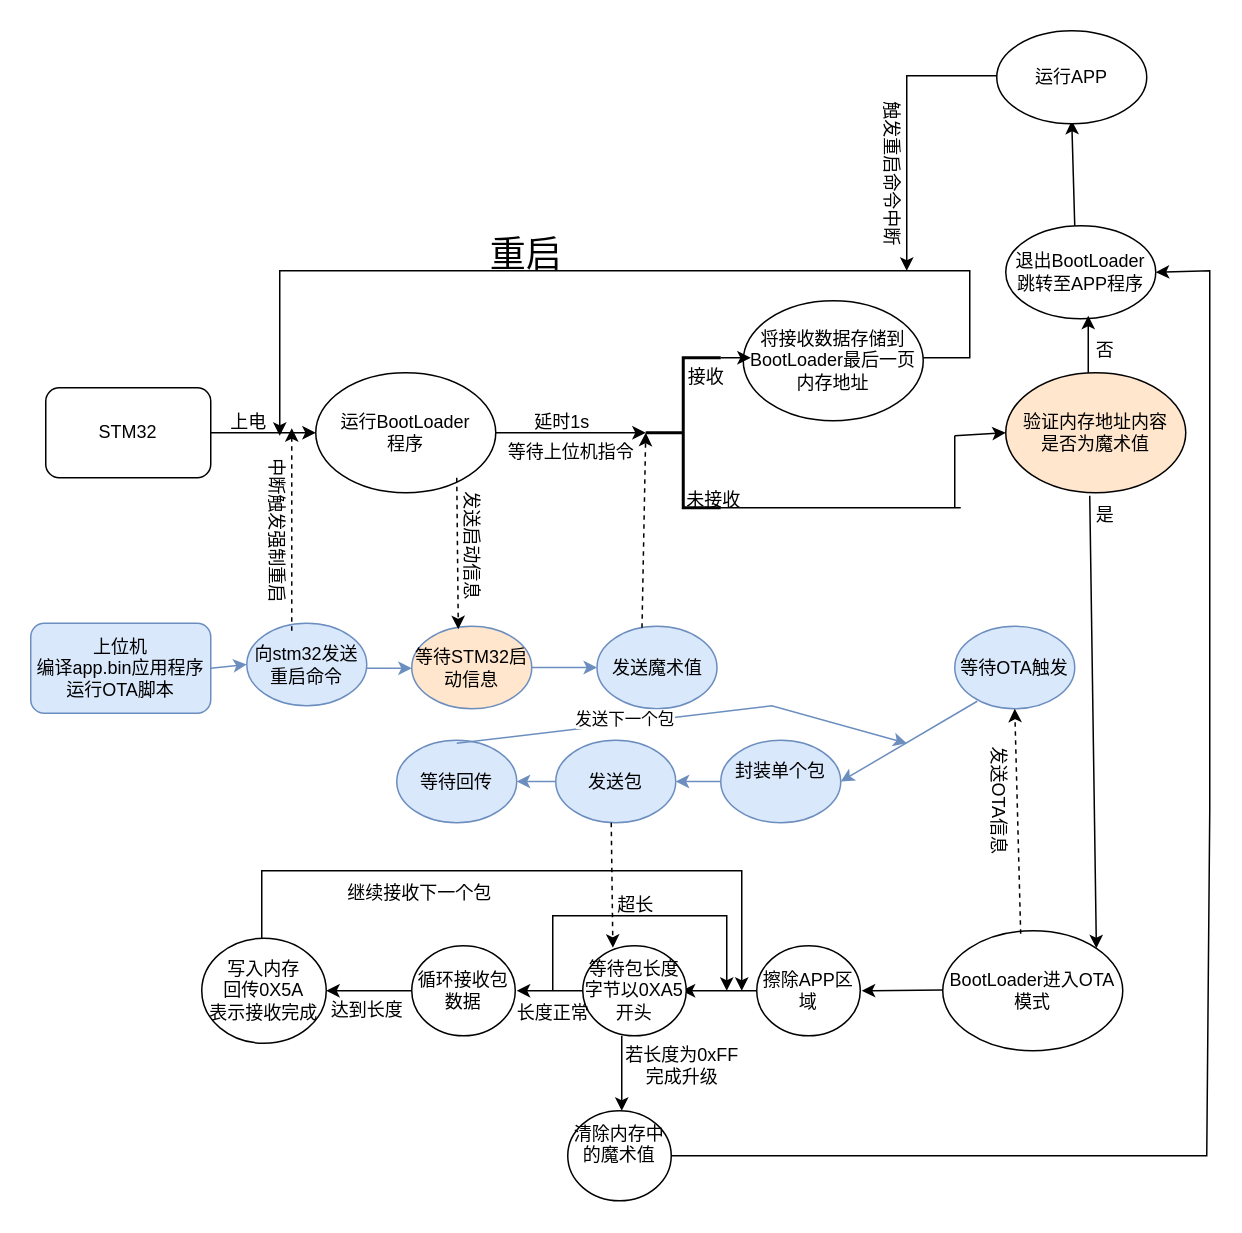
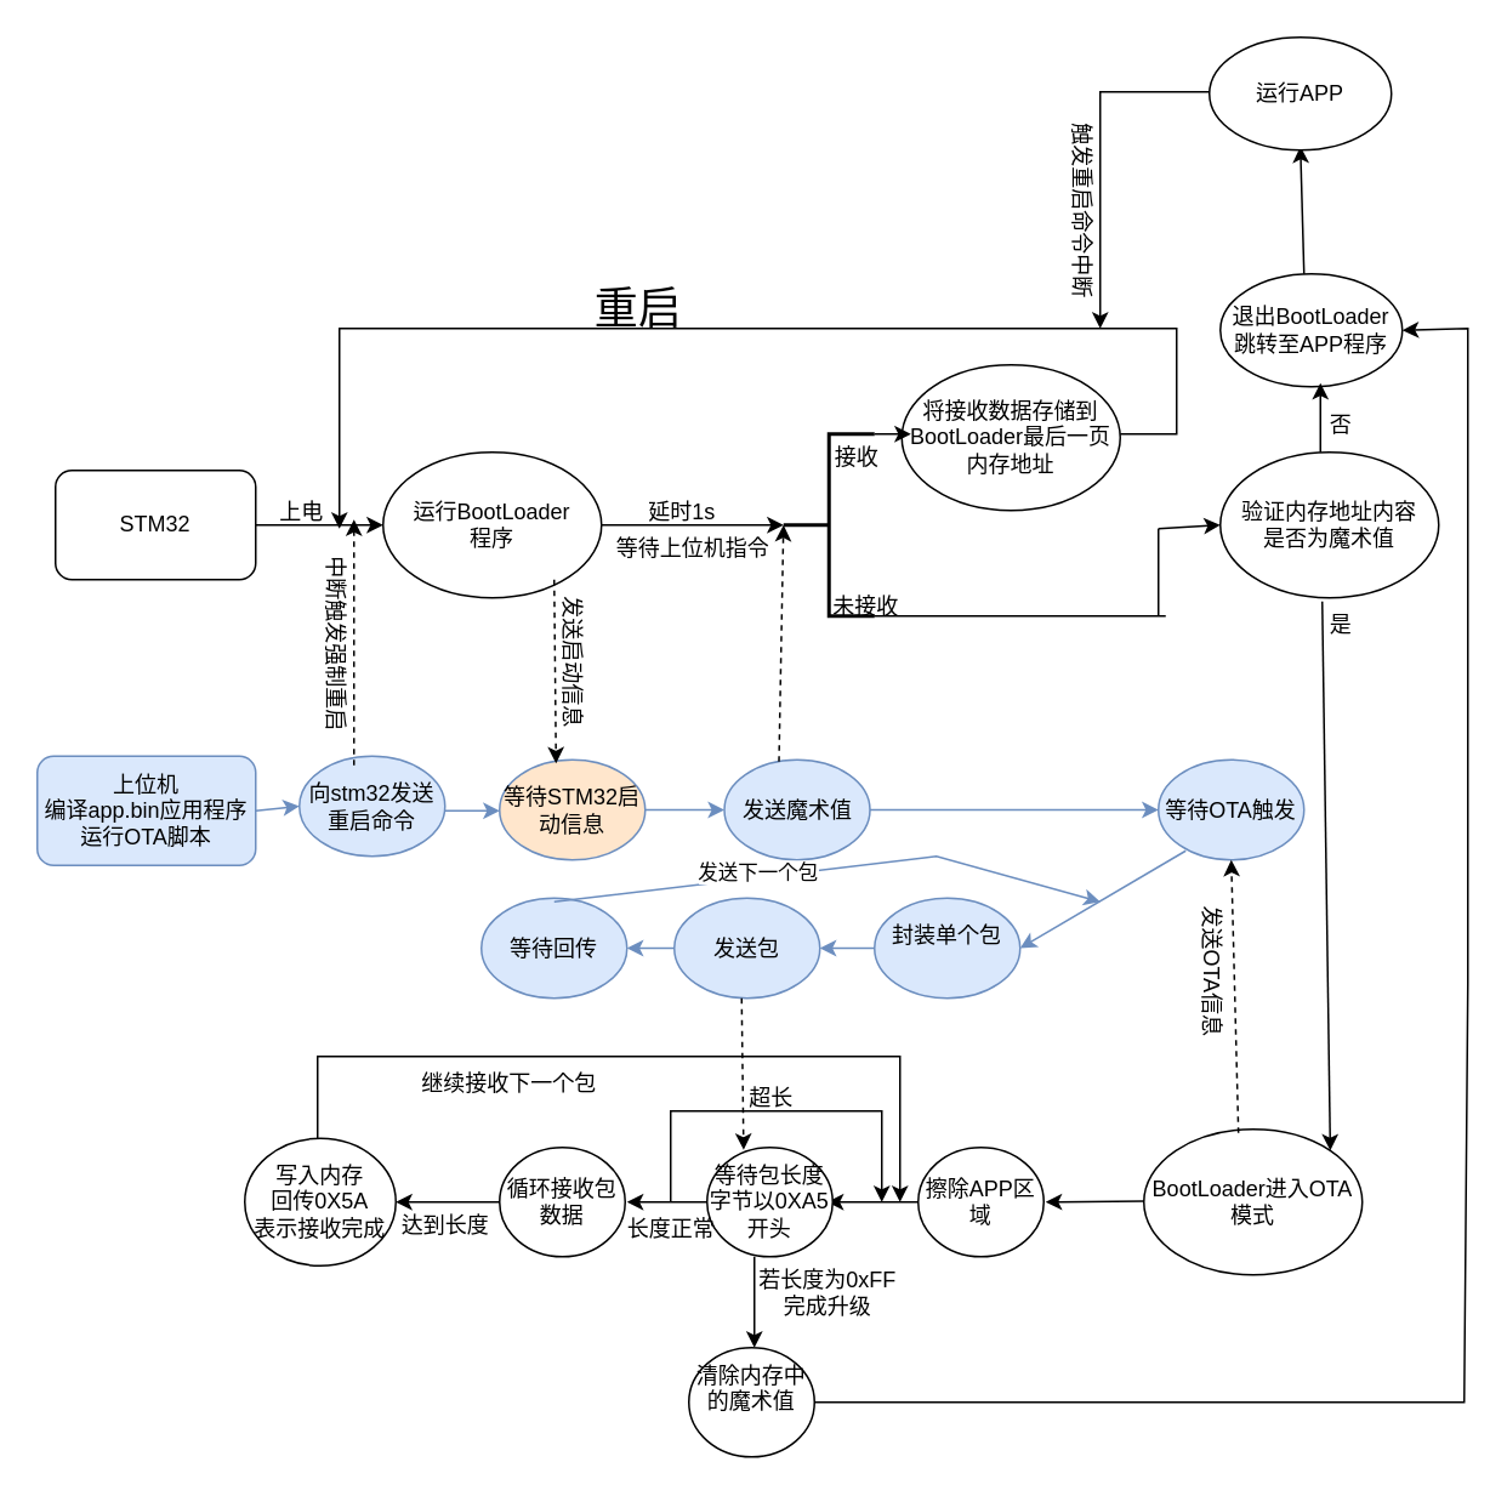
  <mxCell id="0" />
  <mxCell id="1" parent="0" />
  <mxCell id="2" style="edgeStyle=orthogonalEdgeStyle;rounded=0;orthogonalLoop=1;jettySize=auto;html=1;" parent="1" source="3" edge="1"><mxGeometry relative="1" as="geometry"><mxPoint x="210" y="288" as="targetPoint" /></mxGeometry></mxCell>
  <mxCell id="3" value="STM32" style="rounded=1;whiteSpace=wrap;html=1;" parent="1" vertex="1"><mxGeometry x="30" y="258" width="110" height="60" as="geometry" /></mxCell>
  <mxCell id="4" value="上电" style="text;html=1;align=center;verticalAlign=middle;resizable=0;points=[];autosize=1;strokeColor=none;fillColor=none;" parent="1" vertex="1"><mxGeometry x="140" y="266" width="50" height="30" as="geometry" /></mxCell>
  <mxCell id="5" style="edgeStyle=orthogonalEdgeStyle;rounded=0;orthogonalLoop=1;jettySize=auto;html=1;" parent="1" source="6" edge="1"><mxGeometry relative="1" as="geometry"><mxPoint x="430" y="288" as="targetPoint" /></mxGeometry></mxCell>
  <mxCell id="6" value="运行BootLoader&lt;div&gt;程序&lt;/div&gt;" style="ellipse;whiteSpace=wrap;html=1;" parent="1" vertex="1"><mxGeometry x="210" y="248" width="120" height="80" as="geometry" /></mxCell>
  <mxCell id="7" value="延时1s" style="text;html=1;align=center;verticalAlign=middle;resizable=0;points=[];autosize=1;strokeColor=none;fillColor=none;" parent="1" vertex="1"><mxGeometry x="344" y="266" width="60" height="30" as="geometry" /></mxCell>
  <mxCell id="8" value="等待上位机指令" style="text;html=1;align=center;verticalAlign=middle;resizable=0;points=[];autosize=1;strokeColor=none;fillColor=none;" parent="1" vertex="1"><mxGeometry x="325" y="286" width="110" height="30" as="geometry" /></mxCell>
  <mxCell id="9" value="" style="strokeWidth=2;html=1;shape=mxgraph.flowchart.annotation_2;align=left;labelPosition=right;pointerEvents=1;" parent="1" vertex="1"><mxGeometry x="430" y="238" width="50" height="100" as="geometry" /></mxCell>
  <mxCell id="10" value="接收" style="text;html=1;align=center;verticalAlign=middle;resizable=0;points=[];autosize=1;strokeColor=none;fillColor=none;" parent="1" vertex="1"><mxGeometry x="445" y="236" width="50" height="30" as="geometry" /></mxCell>
  <mxCell id="11" value="未接收" style="text;html=1;align=center;verticalAlign=middle;resizable=0;points=[];autosize=1;strokeColor=none;fillColor=none;" parent="1" vertex="1"><mxGeometry x="445" y="318" width="60" height="30" as="geometry" /></mxCell>
  <mxCell id="12" value="&lt;div&gt;&lt;br&gt;&lt;/div&gt;&lt;div&gt;退出BootLoader&lt;/div&gt;跳转至APP程序&lt;div&gt;&lt;br&gt;&lt;/div&gt;" style="ellipse;whiteSpace=wrap;html=1;" parent="1" vertex="1"><mxGeometry x="670" y="150" width="100" height="62" as="geometry" /></mxCell>
  <mxCell id="13" value="将接收数据存储到&lt;div&gt;BootLoader最后一页&lt;/div&gt;&lt;div&gt;内存地址&lt;/div&gt;" style="ellipse;whiteSpace=wrap;html=1;" parent="1" vertex="1"><mxGeometry x="495" y="200" width="120" height="80" as="geometry" /></mxCell>
  <mxCell id="14" value="" style="endArrow=classic;html=1;rounded=0;" parent="1" edge="1"><mxGeometry width="50" height="50" relative="1" as="geometry"><mxPoint x="480" y="238" as="sourcePoint" /><mxPoint x="500" y="238" as="targetPoint" /></mxGeometry></mxCell>
- <mxCell id="15" value="验证内存地址内容&lt;div&gt;是否为魔术值&lt;/div&gt;" style="ellipse;whiteSpace=wrap;html=1;fillColor=#ffe6cc;" parent="1" vertex="1"><mxGeometry x="670" y="248" width="120" height="80" as="geometry" /></mxCell>
+ <mxCell id="15" value="验证内存地址内容&lt;div&gt;是否为魔术值&lt;/div&gt;" style="ellipse;whiteSpace=wrap;html=1;" parent="1" vertex="1"><mxGeometry x="670" y="248" width="120" height="80" as="geometry" /></mxCell>
  <mxCell id="16" value="" style="endArrow=none;html=1;rounded=0;" parent="1" edge="1"><mxGeometry width="50" height="50" relative="1" as="geometry"><mxPoint x="480" y="338" as="sourcePoint" /><mxPoint x="640" y="338" as="targetPoint" /></mxGeometry></mxCell>
  <mxCell id="17" value="" style="endArrow=classic;html=1;rounded=0;" parent="1" edge="1"><mxGeometry width="50" height="50" relative="1" as="geometry"><mxPoint x="636" y="290" as="sourcePoint" /><mxPoint x="670" y="288" as="targetPoint" /></mxGeometry></mxCell>
  <mxCell id="18" value="否" style="text;html=1;align=center;verticalAlign=middle;resizable=0;points=[];autosize=1;strokeColor=none;fillColor=none;" parent="1" vertex="1"><mxGeometry x="716" y="218" width="40" height="30" as="geometry" /></mxCell>
  <mxCell id="19" value="" style="endArrow=classic;html=1;rounded=0;" parent="1" edge="1"><mxGeometry width="50" height="50" relative="1" as="geometry"><mxPoint x="725" y="248" as="sourcePoint" /><mxPoint x="725" y="210" as="targetPoint" /></mxGeometry></mxCell>
  <mxCell id="20" value="" style="endArrow=classic;html=1;rounded=0;entryX=1;entryY=0;entryDx=0;entryDy=0;" parent="1" edge="1" target="22"><mxGeometry width="50" height="50" relative="1" as="geometry"><mxPoint x="726" y="330" as="sourcePoint" /><mxPoint x="726" y="390" as="targetPoint" /></mxGeometry></mxCell>
  <mxCell id="21" value="是" style="text;html=1;align=center;verticalAlign=middle;resizable=0;points=[];autosize=1;strokeColor=none;fillColor=none;" parent="1" vertex="1"><mxGeometry x="716" y="328" width="40" height="30" as="geometry" /></mxCell>
  <mxCell id="22" value="BootLoader进入OTA模式" style="ellipse;whiteSpace=wrap;html=1;" parent="1" vertex="1"><mxGeometry x="628" y="620" width="120" height="80" as="geometry" /></mxCell>
  <mxCell id="23" value="" style="endArrow=none;html=1;rounded=0;" parent="1" edge="1"><mxGeometry width="50" height="50" relative="1" as="geometry"><mxPoint x="636" y="338" as="sourcePoint" /><mxPoint x="636" y="290" as="targetPoint" /></mxGeometry></mxCell>
  <mxCell id="24" value="" style="endArrow=classic;html=1;rounded=0;" parent="1" edge="1"><mxGeometry width="50" height="50" relative="1" as="geometry"><mxPoint x="615" y="238" as="sourcePoint" /><mxPoint x="186" y="290" as="targetPoint" /><Array as="points"><mxPoint x="646" y="238" /><mxPoint x="646" y="180" /><mxPoint x="186" y="180" /></Array></mxGeometry></mxCell>
  <mxCell id="25" value="&lt;font style=&quot;font-size: 24px;&quot;&gt;重启&lt;/font&gt;" style="text;html=1;align=center;verticalAlign=middle;resizable=0;points=[];autosize=1;strokeColor=none;fillColor=none;" parent="1" vertex="1"><mxGeometry x="315" y="150" width="70" height="40" as="geometry" /></mxCell>
  <mxCell id="26" value="" style="endArrow=classic;html=1;rounded=0;" parent="1" edge="1"><mxGeometry width="50" height="50" relative="1" as="geometry"><mxPoint x="628" y="659.5" as="sourcePoint" /><mxPoint x="574" y="660" as="targetPoint" /></mxGeometry></mxCell>
  <mxCell id="27" value="擦除APP区域" style="ellipse;whiteSpace=wrap;html=1;" parent="1" vertex="1"><mxGeometry x="504" y="630" width="69" height="60" as="geometry" /></mxCell>
  <mxCell id="28" value="" style="endArrow=classic;html=1;rounded=0;" parent="1" edge="1"><mxGeometry width="50" height="50" relative="1" as="geometry"><mxPoint x="504" y="660" as="sourcePoint" /><mxPoint x="454" y="660" as="targetPoint" /></mxGeometry></mxCell>
  <mxCell id="29" value="等待包长度字节以0XA5开头" style="ellipse;whiteSpace=wrap;html=1;" parent="1" vertex="1"><mxGeometry x="388" y="630" width="69" height="60" as="geometry" /></mxCell>
  <mxCell id="30" value="" style="endArrow=classic;html=1;rounded=0;" parent="1" edge="1"><mxGeometry width="50" height="50" relative="1" as="geometry"><mxPoint x="388" y="660" as="sourcePoint" /><mxPoint x="344" y="660" as="targetPoint" /></mxGeometry></mxCell>
  <mxCell id="31" value="" style="endArrow=classic;html=1;rounded=0;" parent="1" edge="1"><mxGeometry width="50" height="50" relative="1" as="geometry"><mxPoint x="368" y="660" as="sourcePoint" /><mxPoint x="484" y="660" as="targetPoint" /><Array as="points"><mxPoint x="368" y="610" /><mxPoint x="484" y="610" /></Array></mxGeometry></mxCell>
  <mxCell id="32" value="超长" style="text;html=1;align=center;verticalAlign=middle;resizable=0;points=[];autosize=1;strokeColor=none;fillColor=none;" parent="1" vertex="1"><mxGeometry x="397.5" y="588" width="50" height="30" as="geometry" /></mxCell>
  <mxCell id="33" value="" style="edgeStyle=orthogonalEdgeStyle;rounded=0;orthogonalLoop=1;jettySize=auto;html=1;" parent="1" source="34" target="39" edge="1"><mxGeometry relative="1" as="geometry" /></mxCell>
  <mxCell id="34" value="循环接收包数据" style="ellipse;whiteSpace=wrap;html=1;" parent="1" vertex="1"><mxGeometry x="274" y="630" width="69" height="60" as="geometry" /></mxCell>
  <mxCell id="35" value="" style="endArrow=classic;html=1;rounded=0;" parent="1" edge="1"><mxGeometry width="50" height="50" relative="1" as="geometry"><mxPoint x="414" y="690" as="sourcePoint" /><mxPoint x="414" y="740" as="targetPoint" /></mxGeometry></mxCell>
  <mxCell id="36" value="若长度为0xFF&lt;div&gt;完成升级&lt;/div&gt;" style="text;html=1;align=center;verticalAlign=middle;resizable=0;points=[];autosize=1;strokeColor=none;fillColor=none;" parent="1" vertex="1"><mxGeometry x="404" y="690" width="100" height="40" as="geometry" /></mxCell>
  <mxCell id="37" value="清除内存中的魔术值&lt;div&gt;&lt;br&gt;&lt;/div&gt;" style="ellipse;whiteSpace=wrap;html=1;" parent="1" vertex="1"><mxGeometry x="378" y="740" width="69" height="60" as="geometry" /></mxCell>
  <mxCell id="38" value="" style="endArrow=classic;html=1;rounded=0;" parent="1" edge="1"><mxGeometry width="50" height="50" relative="1" as="geometry"><mxPoint x="234" y="660" as="sourcePoint" /><mxPoint x="234" y="660" as="targetPoint" /></mxGeometry></mxCell>
  <mxCell id="39" value="写入内存&lt;div&gt;回传0X5A&lt;/div&gt;&lt;div&gt;表示接收完成&lt;/div&gt;" style="ellipse;whiteSpace=wrap;html=1;" parent="1" vertex="1"><mxGeometry x="134" y="625" width="83" height="70" as="geometry" /></mxCell>
  <mxCell id="40" value="" style="endArrow=classic;html=1;rounded=0;" parent="1" edge="1"><mxGeometry width="50" height="50" relative="1" as="geometry"><mxPoint x="274" y="660" as="sourcePoint" /><mxPoint x="274" y="660" as="targetPoint" /></mxGeometry></mxCell>
  <mxCell id="41" value="达到长度" style="text;html=1;align=center;verticalAlign=middle;resizable=0;points=[];autosize=1;strokeColor=none;fillColor=none;" parent="1" vertex="1"><mxGeometry x="209" y="658" width="70" height="30" as="geometry" /></mxCell>
  <mxCell id="42" value="" style="endArrow=classic;html=1;rounded=0;" parent="1" edge="1"><mxGeometry width="50" height="50" relative="1" as="geometry"><mxPoint x="174" y="625" as="sourcePoint" /><mxPoint x="494" y="660" as="targetPoint" /><Array as="points"><mxPoint x="174" y="580" /><mxPoint x="494" y="580" /></Array></mxGeometry></mxCell>
  <mxCell id="43" value="继续接收下一个包" style="text;html=1;align=center;verticalAlign=middle;resizable=0;points=[];autosize=1;strokeColor=none;fillColor=none;" parent="1" vertex="1"><mxGeometry x="219" y="580" width="120" height="30" as="geometry" /></mxCell>
  <mxCell id="44" value="长度正常" style="text;html=1;align=center;verticalAlign=middle;resizable=0;points=[];autosize=1;strokeColor=none;fillColor=none;" parent="1" vertex="1"><mxGeometry x="333" y="660" width="70" height="30" as="geometry" /></mxCell>
  <mxCell id="45" value="" style="endArrow=classic;html=1;rounded=0;entryX=1;entryY=0.5;entryDx=0;entryDy=0;exitX=1;exitY=0.5;exitDx=0;exitDy=0;" parent="1" target="12" edge="1" source="37"><mxGeometry width="50" height="50" relative="1" as="geometry"><mxPoint x="499" y="540" as="sourcePoint" /><mxPoint x="549" y="490" as="targetPoint" /><Array as="points"><mxPoint x="804" y="770" /><mxPoint x="806" y="540" /><mxPoint x="806" y="180" /></Array></mxGeometry></mxCell>
  <mxCell id="46" value="" style="endArrow=classic;html=1;rounded=0;" edge="1" parent="1"><mxGeometry width="50" height="50" relative="1" as="geometry"><mxPoint x="716" y="150" as="sourcePoint" /><mxPoint x="714" y="80" as="targetPoint" /></mxGeometry></mxCell>
  <mxCell id="47" value="&lt;div&gt;运行APP&lt;/div&gt;" style="ellipse;whiteSpace=wrap;html=1;" vertex="1" parent="1"><mxGeometry x="664" y="20" width="100" height="62" as="geometry" /></mxCell>
  <mxCell id="48" value="" style="endArrow=classic;html=1;rounded=0;" edge="1" parent="1"><mxGeometry width="50" height="50" relative="1" as="geometry"><mxPoint x="664" y="50" as="sourcePoint" /><mxPoint x="604" y="180" as="targetPoint" /><Array as="points"><mxPoint x="604" y="50" /></Array></mxGeometry></mxCell>
  <mxCell id="49" value="触发重启命令中断" style="text;html=1;align=center;verticalAlign=middle;resizable=0;points=[];autosize=1;strokeColor=none;fillColor=none;rotation=90;" vertex="1" parent="1"><mxGeometry x="534" y="100" width="120" height="30" as="geometry" /></mxCell>
  <mxCell id="50" value="上位机&lt;div&gt;编译app.&lt;span style=&quot;background-color: transparent; color: light-dark(rgb(0, 0, 0), rgb(255, 255, 255));&quot;&gt;bin&lt;/span&gt;&lt;span style=&quot;background-color: transparent; color: light-dark(rgb(0, 0, 0), rgb(255, 255, 255));&quot;&gt;应用程序&lt;/span&gt;&lt;/div&gt;&lt;div&gt;&lt;span style=&quot;background-color: transparent; color: light-dark(rgb(0, 0, 0), rgb(255, 255, 255));&quot;&gt;运行OTA脚本&lt;/span&gt;&lt;/div&gt;" style="rounded=1;whiteSpace=wrap;html=1;fillColor=#dae8fc;strokeColor=#6c8ebf;" vertex="1" parent="1"><mxGeometry x="20" y="415" width="120" height="60" as="geometry" /></mxCell>
  <mxCell id="51" value="" style="endArrow=classic;html=1;rounded=0;fillColor=#dae8fc;strokeColor=#6c8ebf;entryX=0;entryY=0.5;entryDx=0;entryDy=0;" edge="1" parent="1" target="52"><mxGeometry width="50" height="50" relative="1" as="geometry"><mxPoint x="140" y="445" as="sourcePoint" /><mxPoint x="164" y="450" as="targetPoint" /></mxGeometry></mxCell>
  <mxCell id="52" value="向stm32发送重启命令" style="ellipse;whiteSpace=wrap;html=1;fillColor=#dae8fc;strokeColor=#6c8ebf;" vertex="1" parent="1"><mxGeometry x="164" y="415" width="80" height="55" as="geometry" /></mxCell>
  <mxCell id="53" value="" style="endArrow=classic;html=1;rounded=0;entryX=1.08;entryY=0.633;entryDx=0;entryDy=0;entryPerimeter=0;dashed=1;" edge="1" parent="1" target="4"><mxGeometry width="50" height="50" relative="1" as="geometry"><mxPoint x="194" y="420" as="sourcePoint" /><mxPoint x="244" y="370" as="targetPoint" /></mxGeometry></mxCell>
  <mxCell id="54" value="中断触发强制重启" style="text;html=1;align=center;verticalAlign=middle;resizable=0;points=[];autosize=1;strokeColor=none;fillColor=none;rotation=90;" vertex="1" parent="1"><mxGeometry x="124" y="338" width="120" height="30" as="geometry" /></mxCell>
  <mxCell id="55" value="" style="endArrow=classic;html=1;rounded=0;fillColor=#dae8fc;strokeColor=#6c8ebf;" edge="1" parent="1"><mxGeometry width="50" height="50" relative="1" as="geometry"><mxPoint x="244" y="445" as="sourcePoint" /><mxPoint x="274" y="445" as="targetPoint" /></mxGeometry></mxCell>
  <mxCell id="56" value="" style="edgeStyle=orthogonalEdgeStyle;rounded=0;orthogonalLoop=1;jettySize=auto;html=1;fillColor=#dae8fc;strokeColor=#6c8ebf;" edge="1" parent="1" source="57" target="61"><mxGeometry relative="1" as="geometry" /></mxCell>
  <mxCell id="57" value="等待STM32启动信息" style="ellipse;whiteSpace=wrap;html=1;fillColor=#ffe6cc;strokeColor=#6c8ebf;" vertex="1" parent="1"><mxGeometry x="274" y="417" width="80" height="55" as="geometry" /></mxCell>
  <mxCell id="58" value="" style="endArrow=classic;html=1;rounded=0;entryX=0.388;entryY=0.036;entryDx=0;entryDy=0;entryPerimeter=0;dashed=1;" edge="1" parent="1" target="57"><mxGeometry width="50" height="50" relative="1" as="geometry"><mxPoint x="304" y="318" as="sourcePoint" /><mxPoint x="354" y="268" as="targetPoint" /></mxGeometry></mxCell>
  <mxCell id="59" value="发送启动信息" style="text;html=1;align=center;verticalAlign=middle;resizable=0;points=[];autosize=1;strokeColor=none;fillColor=none;rotation=90;" vertex="1" parent="1"><mxGeometry x="264" y="348" width="100" height="30" as="geometry" /></mxCell>
+ <mxCell id="60" value="" style="edgeStyle=orthogonalEdgeStyle;rounded=0;orthogonalLoop=1;jettySize=auto;html=1;fillColor=#dae8fc;strokeColor=#6c8ebf;" edge="1" parent="1" source="61" target="63"><mxGeometry relative="1" as="geometry" /></mxCell>
  <mxCell id="61" value="发送魔术值" style="ellipse;whiteSpace=wrap;html=1;fillColor=#dae8fc;strokeColor=#6c8ebf;" vertex="1" parent="1"><mxGeometry x="397.5" y="417" width="80" height="55" as="geometry" /></mxCell>
  <mxCell id="62" value="" style="endArrow=classic;html=1;rounded=0;entryX=0;entryY=0.5;entryDx=0;entryDy=0;entryPerimeter=0;dashed=1;" edge="1" parent="1" target="9"><mxGeometry width="50" height="50" relative="1" as="geometry"><mxPoint x="427.5" y="418" as="sourcePoint" /><mxPoint x="477.5" y="368" as="targetPoint" /></mxGeometry></mxCell>
  <mxCell id="63" value="等待OTA触发" style="ellipse;whiteSpace=wrap;html=1;fillColor=#dae8fc;strokeColor=#6c8ebf;" vertex="1" parent="1"><mxGeometry x="636" y="417" width="80" height="55" as="geometry" /></mxCell>
  <mxCell id="64" value="" style="endArrow=classic;html=1;rounded=0;entryX=0.5;entryY=1;entryDx=0;entryDy=0;dashed=1;exitX=0.433;exitY=0.025;exitDx=0;exitDy=0;exitPerimeter=0;" edge="1" parent="1" source="22" target="63"><mxGeometry width="50" height="50" relative="1" as="geometry"><mxPoint x="674" y="620" as="sourcePoint" /><mxPoint x="724" y="570" as="targetPoint" /></mxGeometry></mxCell>
  <mxCell id="65" value="发送OTA信息" style="text;html=1;align=center;verticalAlign=middle;resizable=0;points=[];autosize=1;strokeColor=none;fillColor=none;rotation=90;" vertex="1" parent="1"><mxGeometry x="615" y="518" width="100" height="30" as="geometry" /></mxCell>
  <mxCell id="66" value="封装单个包&lt;div&gt;&lt;br&gt;&lt;/div&gt;" style="ellipse;whiteSpace=wrap;html=1;fillColor=#dae8fc;strokeColor=#6c8ebf;gradientColor=none;" vertex="1" parent="1"><mxGeometry x="480" y="493" width="80" height="55" as="geometry" /></mxCell>
  <mxCell id="67" value="" style="endArrow=classic;html=1;rounded=0;entryX=1;entryY=0.5;entryDx=0;entryDy=0;fillColor=#dae8fc;strokeColor=#6c8ebf;" edge="1" parent="1" target="66"><mxGeometry width="50" height="50" relative="1" as="geometry"><mxPoint x="651" y="467" as="sourcePoint" /><mxPoint x="701" y="417" as="targetPoint" /></mxGeometry></mxCell>
  <mxCell id="68" value="" style="edgeStyle=orthogonalEdgeStyle;rounded=0;orthogonalLoop=1;jettySize=auto;html=1;fillColor=#dae8fc;strokeColor=#6c8ebf;" edge="1" parent="1" source="69" target="72"><mxGeometry relative="1" as="geometry" /></mxCell>
  <mxCell id="69" value="&lt;div&gt;发送包&lt;/div&gt;" style="ellipse;whiteSpace=wrap;html=1;fillColor=#dae8fc;strokeColor=#6c8ebf;gradientColor=none;" vertex="1" parent="1"><mxGeometry x="370" y="493" width="80" height="55" as="geometry" /></mxCell>
  <mxCell id="70" value="" style="endArrow=classic;html=1;rounded=0;entryX=1;entryY=0.5;entryDx=0;entryDy=0;fillColor=#dae8fc;strokeColor=#6c8ebf;exitX=0;exitY=0.5;exitDx=0;exitDy=0;" edge="1" parent="1" source="66" target="69"><mxGeometry width="50" height="50" relative="1" as="geometry"><mxPoint x="545" y="520" as="sourcePoint" /><mxPoint x="454" y="574" as="targetPoint" /></mxGeometry></mxCell>
  <mxCell id="71" value="" style="endArrow=classic;html=1;rounded=0;entryX=0.291;entryY=0.021;entryDx=0;entryDy=0;entryPerimeter=0;dashed=1;" edge="1" parent="1" target="29"><mxGeometry width="50" height="50" relative="1" as="geometry"><mxPoint x="407" y="548" as="sourcePoint" /><mxPoint x="457" y="498" as="targetPoint" /></mxGeometry></mxCell>
  <mxCell id="72" value="&lt;div&gt;等待回传&lt;/div&gt;" style="ellipse;whiteSpace=wrap;html=1;fillColor=#dae8fc;strokeColor=#6c8ebf;gradientColor=none;" vertex="1" parent="1"><mxGeometry x="264" y="493" width="80" height="55" as="geometry" /></mxCell>
  <mxCell id="73" value="" style="endArrow=classic;html=1;rounded=0;fillColor=#dae8fc;strokeColor=#6c8ebf;" edge="1" parent="1"><mxGeometry width="50" height="50" relative="1" as="geometry"><mxPoint x="304" y="495" as="sourcePoint" /><mxPoint x="604" y="495" as="targetPoint" /><Array as="points"><mxPoint x="514" y="470" /></Array></mxGeometry></mxCell>
  <mxCell id="74" value="发送下一个包" style="edgeLabel;html=1;align=center;verticalAlign=middle;resizable=0;points=[];" vertex="1" connectable="0" parent="73"><mxGeometry x="-0.256" y="3" relative="1" as="geometry"><mxPoint as="offset" /></mxGeometry></mxCell>
